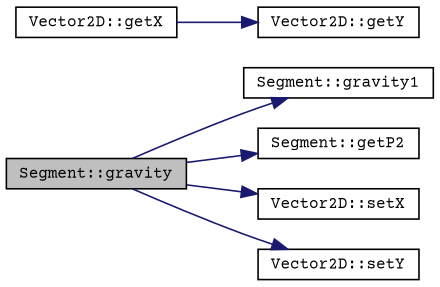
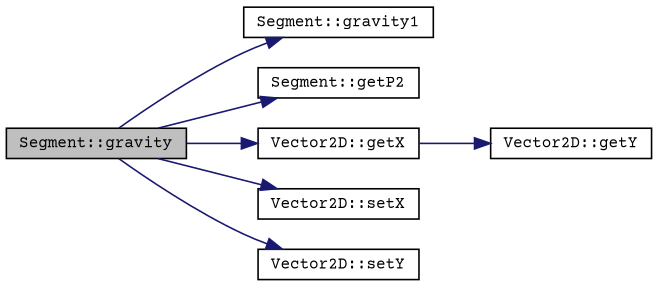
  digraph {
    fontname="Courier Prime"
    rankdir=LR
    node [color=black fillcolor=white fontname="Courier Prime" fontsize=10 shape=record style=filled]
    edge [color=midnightblue fontname="Courier Prime" fontsize=10 labelfontname=Helvetica labelfontsize=10 style=solid]
    n1 [fillcolor=grey75 fontcolor=black height=0.2 label="Segment::gravity" width=0.4]
    n2 [height=0.2 label="Segment::gravity1" width=0.4]
    n3 [height=0.2 label="Segment::getP2" width=0.4]
    n4 [height=0.2 label="Vector2D::getX" width=0.4]
    n5 [height=0.2 label="Vector2D::setX" width=0.4]
    n6 [height=0.2 label="Vector2D::setY" width=0.4]
    n7 [height=0.2 label="Vector2D::getY" width=0.4]
    n1 -> n2
    n1 -> n3
+   n1 -> n4
    n1 -> n5
    n1 -> n6
    n4 -> n7
  }
